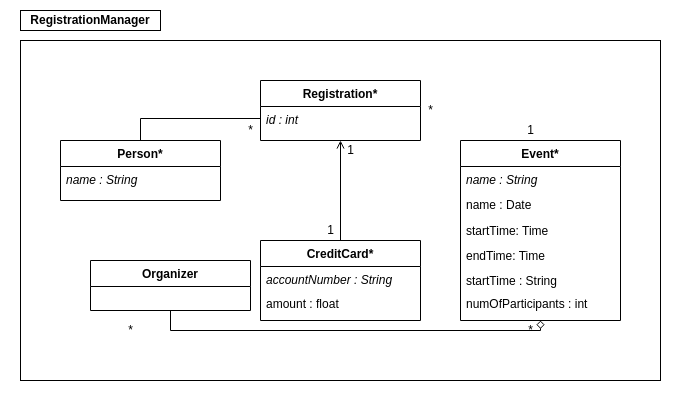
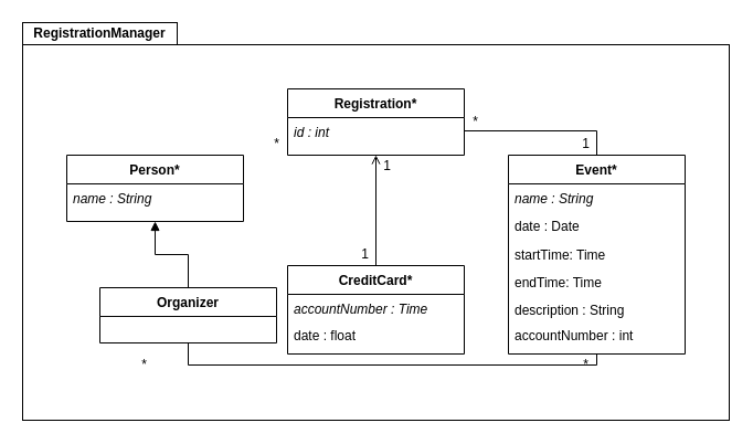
  <mxCell id="0" />
  <mxCell id="1" parent="0" />
  <mxCell id="2" value="" style="html=1;fillColor=none;" vertex="1" parent="1"><mxGeometry x="20" y="40" width="640" height="340" as="geometry" /></mxCell>
- <mxCell id="4" style="edgeStyle=orthogonalEdgeStyle;rounded=0;orthogonalLoop=1;jettySize=auto;html=1;exitX=0.5;exitY=0;exitDx=0;exitDy=0;entryX=0;entryY=0.5;entryDx=0;entryDy=0;endArrow=none;endFill=0;startArrow=none;startFill=0;" edge="1" parent="1" source="32" target="6"><mxGeometry relative="1" as="geometry" /></mxCell>
+ <mxCell id="3" style="edgeStyle=orthogonalEdgeStyle;rounded=0;orthogonalLoop=1;jettySize=auto;html=1;exitX=0.5;exitY=0;exitDx=0;exitDy=0;entryX=0.5;entryY=1;entryDx=0;entryDy=0;endArrow=block;endFill=1;" edge="1" parent="1" source="13" target="32"><mxGeometry relative="1" as="geometry" /></mxCell>
  <mxCell id="5" value="Registration*" style="swimlane;fontStyle=1;align=center;verticalAlign=top;childLayout=stackLayout;horizontal=1;startSize=26;horizontalStack=0;resizeParent=1;resizeLast=0;collapsible=1;marginBottom=0;rounded=0;shadow=0;strokeWidth=1;" vertex="1" parent="1"><mxGeometry x="260" y="80" width="160" height="60" as="geometry"><mxRectangle x="230" y="140" width="160" height="26" as="alternateBounds" /></mxGeometry></mxCell>
  <mxCell id="6" value="id : int" style="text;align=left;verticalAlign=top;spacingLeft=4;spacingRight=4;overflow=hidden;rotatable=0;points=[[0,0.5],[1,0.5]];portConstraint=eastwest;fontStyle=2" vertex="1" parent="5"><mxGeometry y="26" width="160" height="24" as="geometry" /></mxCell>
  <mxCell id="7" style="edgeStyle=orthogonalEdgeStyle;rounded=0;orthogonalLoop=1;jettySize=auto;html=1;exitX=0.5;exitY=0;exitDx=0;exitDy=0;entryX=0.5;entryY=1;entryDx=0;entryDy=0;endArrow=open;endFill=0;startArrow=none;startFill=0;" edge="1" parent="1" source="9" target="5"><mxGeometry relative="1" as="geometry" /></mxCell>
+ <mxCell id="8" style="edgeStyle=orthogonalEdgeStyle;rounded=0;orthogonalLoop=1;jettySize=auto;html=1;exitX=0.5;exitY=0;exitDx=0;exitDy=0;entryX=1;entryY=0.5;entryDx=0;entryDy=0;endArrow=none;endFill=0;startArrow=none;startFill=0;" edge="1" parent="1" source="26" target="6"><mxGeometry relative="1" as="geometry" /></mxCell>
  <mxCell id="9" value="CreditCard*" style="swimlane;fontStyle=1;align=center;verticalAlign=top;childLayout=stackLayout;horizontal=1;startSize=26;horizontalStack=0;resizeParent=1;resizeLast=0;collapsible=1;marginBottom=0;rounded=0;shadow=0;strokeWidth=1;" vertex="1" parent="1"><mxGeometry x="260" y="240" width="160" height="80" as="geometry"><mxRectangle x="230" y="140" width="160" height="26" as="alternateBounds" /></mxGeometry></mxCell>
- <mxCell id="10" value="accountNumber : String&#10;" style="text;align=left;verticalAlign=top;spacingLeft=4;spacingRight=4;overflow=hidden;rotatable=0;points=[[0,0.5],[1,0.5]];portConstraint=eastwest;fontStyle=2" vertex="1" parent="9"><mxGeometry y="26" width="160" height="24" as="geometry" /></mxCell>
- <mxCell id="11" value="amount : float" style="text;align=left;verticalAlign=top;spacingLeft=4;spacingRight=4;overflow=hidden;rotatable=0;points=[[0,0.5],[1,0.5]];portConstraint=eastwest;" vertex="1" parent="9"><mxGeometry y="50" width="160" height="24" as="geometry" /></mxCell>
- <mxCell id="12" style="edgeStyle=orthogonalEdgeStyle;rounded=0;comic=0;orthogonalLoop=1;jettySize=auto;html=1;exitX=0.5;exitY=1;exitDx=0;exitDy=0;entryX=0.5;entryY=1;entryDx=0;entryDy=0;startArrow=none;startFill=0;endArrow=diamond;endFill=0;endSize=6;targetPerimeterSpacing=0;strokeWidth=1;" edge="1" parent="1" source="13" target="26"><mxGeometry relative="1" as="geometry" /></mxCell>
+ <mxCell id="10" value="accountNumber : Time&#10;" style="text;align=left;verticalAlign=top;spacingLeft=4;spacingRight=4;overflow=hidden;rotatable=0;points=[[0,0.5],[1,0.5]];portConstraint=eastwest;fontStyle=2" vertex="1" parent="9"><mxGeometry y="26" width="160" height="24" as="geometry" /></mxCell>
+ <mxCell id="11" value="date : float" style="text;align=left;verticalAlign=top;spacingLeft=4;spacingRight=4;overflow=hidden;rotatable=0;points=[[0,0.5],[1,0.5]];portConstraint=eastwest;" vertex="1" parent="9"><mxGeometry y="50" width="160" height="24" as="geometry" /></mxCell>
+ <mxCell id="12" style="edgeStyle=orthogonalEdgeStyle;rounded=0;comic=0;orthogonalLoop=1;jettySize=auto;html=1;exitX=0.5;exitY=1;exitDx=0;exitDy=0;entryX=0.5;entryY=1;entryDx=0;entryDy=0;startArrow=none;startFill=0;endArrow=none;endFill=0;endSize=6;targetPerimeterSpacing=0;strokeWidth=1;" edge="1" parent="1" source="13" target="26"><mxGeometry relative="1" as="geometry" /></mxCell>
  <mxCell id="13" value="Organizer" style="swimlane;fontStyle=1;align=center;verticalAlign=top;childLayout=stackLayout;horizontal=1;startSize=26;horizontalStack=0;resizeParent=1;resizeLast=0;collapsible=1;marginBottom=0;rounded=0;shadow=0;strokeWidth=1;" vertex="1" parent="1"><mxGeometry x="90" y="260" width="160" height="50" as="geometry"><mxRectangle x="230" y="140" width="160" height="26" as="alternateBounds" /></mxGeometry></mxCell>
  <mxCell id="14" value="1" style="text;html=1;align=center;verticalAlign=middle;resizable=0;points=[];autosize=1;" vertex="1" parent="1"><mxGeometry x="120" y="140" width="20" height="20" as="geometry" /></mxCell>
  <mxCell id="15" value="1" style="text;html=1;align=center;verticalAlign=middle;resizable=0;points=[];autosize=1;" vertex="1" parent="1"><mxGeometry x="520" y="120" width="20" height="20" as="geometry" /></mxCell>
  <mxCell id="16" value="1" style="text;html=1;align=center;verticalAlign=middle;resizable=0;points=[];autosize=1;" vertex="1" parent="1"><mxGeometry x="320" y="220" width="20" height="20" as="geometry" /></mxCell>
  <mxCell id="17" value="1" style="text;html=1;align=center;verticalAlign=middle;resizable=0;points=[];autosize=1;" vertex="1" parent="1"><mxGeometry x="340" y="140" width="20" height="20" as="geometry" /></mxCell>
  <mxCell id="18" value="*" style="text;html=1;align=center;verticalAlign=middle;resizable=0;points=[];autosize=1;" vertex="1" parent="1"><mxGeometry x="240" y="120" width="20" height="20" as="geometry" /></mxCell>
  <mxCell id="19" value="*" style="text;html=1;align=center;verticalAlign=middle;resizable=0;points=[];autosize=1;" vertex="1" parent="1"><mxGeometry x="420" y="100" width="20" height="20" as="geometry" /></mxCell>
  <mxCell id="20" value="*" style="text;html=1;align=center;verticalAlign=middle;resizable=0;points=[];autosize=1;" vertex="1" parent="1"><mxGeometry x="120" y="320" width="20" height="20" as="geometry" /></mxCell>
  <mxCell id="21" value="*" style="text;html=1;align=center;verticalAlign=middle;resizable=0;points=[];autosize=1;" vertex="1" parent="1"><mxGeometry x="520" y="320" width="20" height="20" as="geometry" /></mxCell>
- <mxCell id="22" value="&lt;span style=&quot;font-weight: 700&quot;&gt;RegistrationManager&lt;/span&gt;" style="rounded=0;whiteSpace=wrap;html=1;fillColor=none;" vertex="1" parent="1"><mxGeometry x="20" y="10" width="140" height="20" as="geometry" /></mxCell>
+ <mxCell id="22" value="&lt;span style=&quot;font-weight: 700&quot;&gt;RegistrationManager&lt;/span&gt;" style="rounded=0;whiteSpace=wrap;html=1;fillColor=none;" vertex="1" parent="1"><mxGeometry x="20" y="20" width="140" height="20" as="geometry" /></mxCell>
  <mxCell id="23" value="" style="group" vertex="1" connectable="0" parent="1"><mxGeometry x="460" y="150" width="160" height="180" as="geometry" /></mxCell>
  <mxCell id="24" value="" style="group" vertex="1" connectable="0" parent="23"><mxGeometry y="-10" width="160" height="180" as="geometry" /></mxCell>
- <mxCell id="25" value="startTime : String" style="text;align=left;verticalAlign=top;spacingLeft=4;spacingRight=4;overflow=hidden;rotatable=0;points=[[0,0.5],[1,0.5]];portConstraint=eastwest;" vertex="1" parent="24"><mxGeometry y="127.059" width="160" height="25.412" as="geometry" /></mxCell>
+ <mxCell id="25" value="description : String" style="text;align=left;verticalAlign=top;spacingLeft=4;spacingRight=4;overflow=hidden;rotatable=0;points=[[0,0.5],[1,0.5]];portConstraint=eastwest;" vertex="1" parent="24"><mxGeometry y="127.059" width="160" height="25.412" as="geometry" /></mxCell>
  <mxCell id="26" value="Event*" style="swimlane;fontStyle=1;align=center;verticalAlign=top;childLayout=stackLayout;horizontal=1;startSize=26;horizontalStack=0;resizeParent=1;resizeLast=0;collapsible=1;marginBottom=0;rounded=0;shadow=0;strokeWidth=1;" vertex="1" parent="24"><mxGeometry width="160" height="180" as="geometry"><mxRectangle x="230" y="140" width="160" height="26" as="alternateBounds" /></mxGeometry></mxCell>
  <mxCell id="27" value="name : String" style="text;align=left;verticalAlign=top;spacingLeft=4;spacingRight=4;overflow=hidden;rotatable=0;points=[[0,0.5],[1,0.5]];portConstraint=eastwest;fontStyle=2" vertex="1" parent="26"><mxGeometry y="26" width="160" height="25.412" as="geometry" /></mxCell>
- <mxCell id="28" value="name : Date&#10;" style="text;align=left;verticalAlign=top;spacingLeft=4;spacingRight=4;overflow=hidden;rotatable=0;points=[[0,0.5],[1,0.5]];portConstraint=eastwest;" vertex="1" parent="26"><mxGeometry y="51.412" width="160" height="25.412" as="geometry" /></mxCell>
+ <mxCell id="28" value="date : Date&#10;" style="text;align=left;verticalAlign=top;spacingLeft=4;spacingRight=4;overflow=hidden;rotatable=0;points=[[0,0.5],[1,0.5]];portConstraint=eastwest;" vertex="1" parent="26"><mxGeometry y="51.412" width="160" height="25.412" as="geometry" /></mxCell>
  <mxCell id="29" value="startTime: Time" style="text;align=left;verticalAlign=top;spacingLeft=4;spacingRight=4;overflow=hidden;rotatable=0;points=[[0,0.5],[1,0.5]];portConstraint=eastwest;" vertex="1" parent="26"><mxGeometry y="76.824" width="160" height="25.412" as="geometry" /></mxCell>
  <mxCell id="30" value="endTime: Time" style="text;align=left;verticalAlign=top;spacingLeft=4;spacingRight=4;overflow=hidden;rotatable=0;points=[[0,0.5],[1,0.5]];portConstraint=eastwest;" vertex="1" parent="26"><mxGeometry y="102.235" width="160" height="25.412" as="geometry" /></mxCell>
- <mxCell id="31" value="numOfParticipants : int" style="text;align=left;verticalAlign=top;spacingLeft=4;spacingRight=4;overflow=hidden;rotatable=0;points=[[0,0.5],[1,0.5]];portConstraint=eastwest;" vertex="1" parent="23"><mxGeometry y="140" width="160" height="24" as="geometry" /></mxCell>
+ <mxCell id="31" value="accountNumber : int" style="text;align=left;verticalAlign=top;spacingLeft=4;spacingRight=4;overflow=hidden;rotatable=0;points=[[0,0.5],[1,0.5]];portConstraint=eastwest;" vertex="1" parent="23"><mxGeometry y="140" width="160" height="24" as="geometry" /></mxCell>
  <mxCell id="32" value="Person*" style="swimlane;fontStyle=1;align=center;verticalAlign=top;childLayout=stackLayout;horizontal=1;startSize=26;horizontalStack=0;resizeParent=1;resizeLast=0;collapsible=1;marginBottom=0;rounded=0;shadow=0;strokeWidth=1;" parent="1" vertex="1"><mxGeometry x="60" y="140" width="160" height="60" as="geometry"><mxRectangle x="230" y="140" width="160" height="26" as="alternateBounds" /></mxGeometry></mxCell>
  <mxCell id="33" value="name : String" style="text;align=left;verticalAlign=top;spacingLeft=4;spacingRight=4;overflow=hidden;rotatable=0;points=[[0,0.5],[1,0.5]];portConstraint=eastwest;fontStyle=2" parent="32" vertex="1"><mxGeometry y="26" width="160" height="26" as="geometry" /></mxCell>
